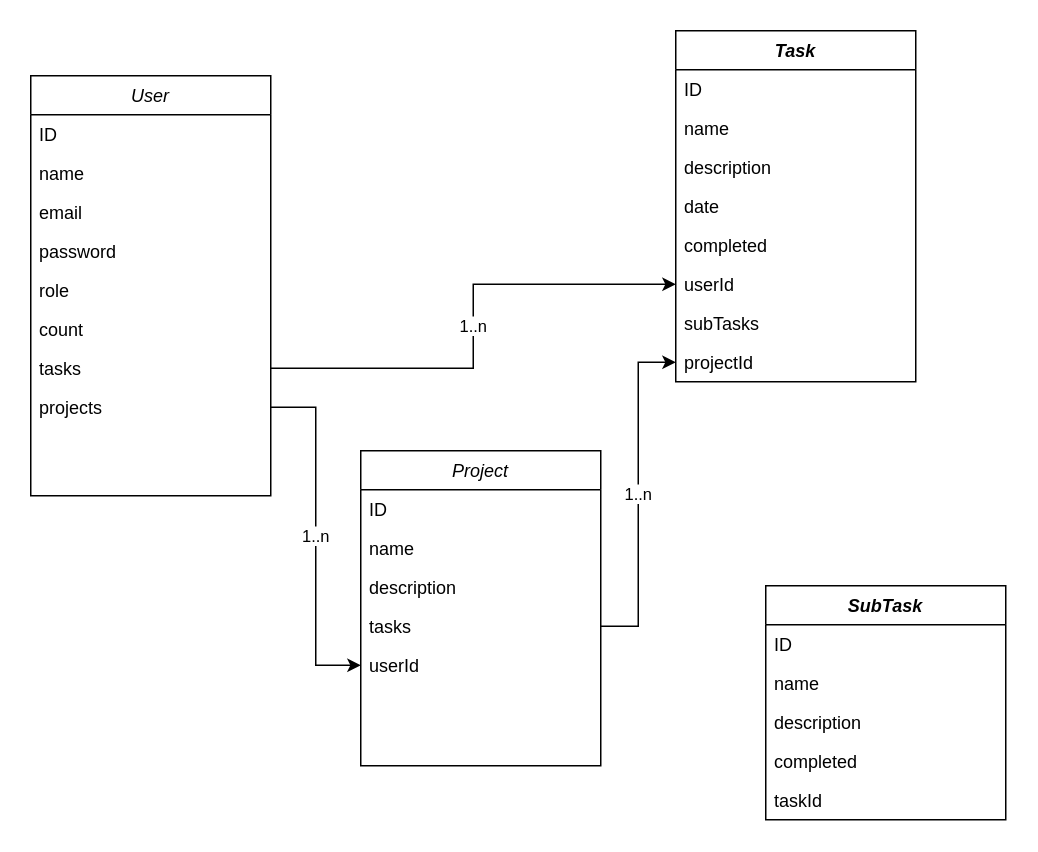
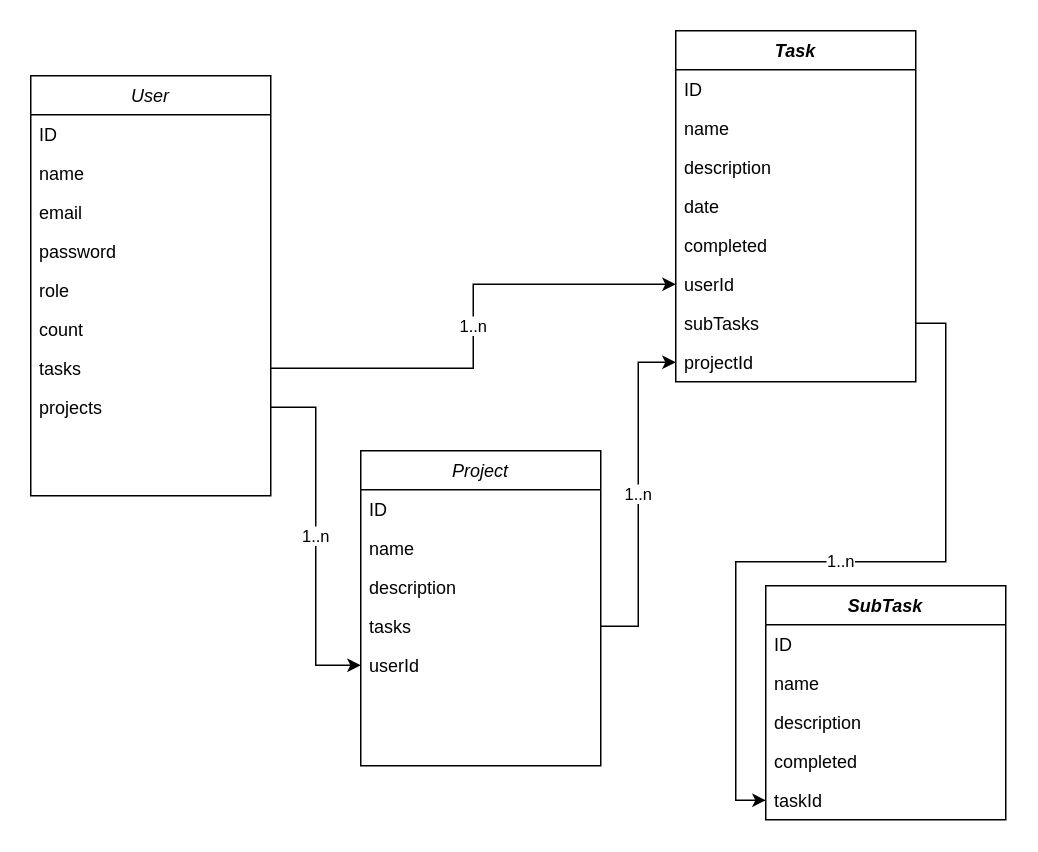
  <mxCell id="0" />
  <mxCell id="1" parent="0" />
  <mxCell id="2" value="User" style="swimlane;fontStyle=2;align=center;verticalAlign=top;childLayout=stackLayout;horizontal=1;startSize=26;horizontalStack=0;resizeParent=1;resizeLast=0;collapsible=1;marginBottom=0;rounded=0;shadow=0;strokeWidth=1;swimlaneLine=1;" parent="1" vertex="1"><mxGeometry x="20" y="50" width="160" height="280" as="geometry"><mxRectangle x="120" y="110" width="160" height="26" as="alternateBounds" /></mxGeometry></mxCell>
  <mxCell id="3" value="ID &#10;   &#10;" style="text;align=left;verticalAlign=top;spacingLeft=4;spacingRight=4;overflow=hidden;rotatable=0;points=[[0,0.5],[1,0.5]];portConstraint=eastwest;" parent="2" vertex="1"><mxGeometry y="26" width="160" height="26" as="geometry" /></mxCell>
  <mxCell id="4" value="name" style="text;align=left;verticalAlign=top;spacingLeft=4;spacingRight=4;overflow=hidden;rotatable=0;points=[[0,0.5],[1,0.5]];portConstraint=eastwest;rounded=0;shadow=0;html=0;" parent="2" vertex="1"><mxGeometry y="52" width="160" height="26" as="geometry" /></mxCell>
  <mxCell id="5" value="email" style="text;align=left;verticalAlign=top;spacingLeft=4;spacingRight=4;overflow=hidden;rotatable=0;points=[[0,0.5],[1,0.5]];portConstraint=eastwest;rounded=0;shadow=0;html=0;" parent="2" vertex="1"><mxGeometry y="78" width="160" height="26" as="geometry" /></mxCell>
  <mxCell id="6" value="password " style="text;align=left;verticalAlign=top;spacingLeft=4;spacingRight=4;overflow=hidden;rotatable=0;points=[[0,0.5],[1,0.5]];portConstraint=eastwest;rounded=0;shadow=0;html=0;" parent="2" vertex="1"><mxGeometry y="104" width="160" height="26" as="geometry" /></mxCell>
  <mxCell id="7" value="role" style="text;align=left;verticalAlign=top;spacingLeft=4;spacingRight=4;overflow=hidden;rotatable=0;points=[[0,0.5],[1,0.5]];portConstraint=eastwest;rounded=0;shadow=0;html=0;" parent="2" vertex="1"><mxGeometry y="130" width="160" height="26" as="geometry" /></mxCell>
  <mxCell id="8" value="count" style="text;align=left;verticalAlign=top;spacingLeft=4;spacingRight=4;overflow=hidden;rotatable=0;points=[[0,0.5],[1,0.5]];portConstraint=eastwest;rounded=0;shadow=0;html=0;" parent="2" vertex="1"><mxGeometry y="156" width="160" height="26" as="geometry" /></mxCell>
  <mxCell id="9" value="tasks" style="text;align=left;verticalAlign=top;spacingLeft=4;spacingRight=4;overflow=hidden;rotatable=0;points=[[0,0.5],[1,0.5]];portConstraint=eastwest;rounded=0;shadow=0;html=0;" parent="2" vertex="1"><mxGeometry y="182" width="160" height="26" as="geometry" /></mxCell>
  <mxCell id="10" value="projects" style="text;align=left;verticalAlign=top;spacingLeft=4;spacingRight=4;overflow=hidden;rotatable=0;points=[[0,0.5],[1,0.5]];portConstraint=eastwest;rounded=0;shadow=0;html=0;" vertex="1" parent="2"><mxGeometry y="208" width="160" height="26" as="geometry" /></mxCell>
  <mxCell id="11" value="Task" style="swimlane;fontStyle=3;align=center;verticalAlign=top;childLayout=stackLayout;horizontal=1;startSize=26;horizontalStack=0;resizeParent=1;resizeLast=0;collapsible=1;marginBottom=0;rounded=0;shadow=0;strokeWidth=1;swimlaneLine=1;" parent="1" vertex="1"><mxGeometry x="450" y="20" width="160" height="234" as="geometry"><mxRectangle x="120" y="110" width="160" height="26" as="alternateBounds" /></mxGeometry></mxCell>
  <mxCell id="12" value="ID &#10;   &#10;" style="text;align=left;verticalAlign=top;spacingLeft=4;spacingRight=4;overflow=hidden;rotatable=0;points=[[0,0.5],[1,0.5]];portConstraint=eastwest;" parent="11" vertex="1"><mxGeometry y="26" width="160" height="26" as="geometry" /></mxCell>
  <mxCell id="13" value="name" style="text;align=left;verticalAlign=top;spacingLeft=4;spacingRight=4;overflow=hidden;rotatable=0;points=[[0,0.5],[1,0.5]];portConstraint=eastwest;rounded=0;shadow=0;html=0;" parent="11" vertex="1"><mxGeometry y="52" width="160" height="26" as="geometry" /></mxCell>
  <mxCell id="14" value="description" style="text;align=left;verticalAlign=top;spacingLeft=4;spacingRight=4;overflow=hidden;rotatable=0;points=[[0,0.5],[1,0.5]];portConstraint=eastwest;rounded=0;shadow=0;html=0;" vertex="1" parent="11"><mxGeometry y="78" width="160" height="26" as="geometry" /></mxCell>
  <mxCell id="15" value="date" style="text;align=left;verticalAlign=top;spacingLeft=4;spacingRight=4;overflow=hidden;rotatable=0;points=[[0,0.5],[1,0.5]];portConstraint=eastwest;rounded=0;shadow=0;html=0;" parent="11" vertex="1"><mxGeometry y="104" width="160" height="26" as="geometry" /></mxCell>
  <mxCell id="16" value="completed" style="text;align=left;verticalAlign=top;spacingLeft=4;spacingRight=4;overflow=hidden;rotatable=0;points=[[0,0.5],[1,0.5]];portConstraint=eastwest;rounded=0;shadow=0;html=0;" parent="11" vertex="1"><mxGeometry y="130" width="160" height="26" as="geometry" /></mxCell>
  <mxCell id="17" value="userId" style="text;align=left;verticalAlign=top;spacingLeft=4;spacingRight=4;overflow=hidden;rotatable=0;points=[[0,0.5],[1,0.5]];portConstraint=eastwest;rounded=0;shadow=0;html=0;" parent="11" vertex="1"><mxGeometry y="156" width="160" height="26" as="geometry" /></mxCell>
  <mxCell id="18" value="subTasks" style="text;align=left;verticalAlign=top;spacingLeft=4;spacingRight=4;overflow=hidden;rotatable=0;points=[[0,0.5],[1,0.5]];portConstraint=eastwest;rounded=0;shadow=0;html=0;" parent="11" vertex="1"><mxGeometry y="182" width="160" height="26" as="geometry" /></mxCell>
  <mxCell id="19" value="projectId" style="text;align=left;verticalAlign=top;spacingLeft=4;spacingRight=4;overflow=hidden;rotatable=0;points=[[0,0.5],[1,0.5]];portConstraint=eastwest;rounded=0;shadow=0;html=0;" vertex="1" parent="11"><mxGeometry y="208" width="160" height="26" as="geometry" /></mxCell>
  <mxCell id="20" value="1..n" style="edgeStyle=orthogonalEdgeStyle;rounded=0;orthogonalLoop=1;jettySize=auto;html=1;entryX=0;entryY=0.5;entryDx=0;entryDy=0;" parent="1" source="9" target="17" edge="1"><mxGeometry relative="1" as="geometry" /></mxCell>
  <mxCell id="21" value="SubTask" style="swimlane;fontStyle=3;align=center;verticalAlign=top;childLayout=stackLayout;horizontal=1;startSize=26;horizontalStack=0;resizeParent=1;resizeLast=0;collapsible=1;marginBottom=0;rounded=0;shadow=0;strokeWidth=1;swimlaneLine=1;" parent="1" vertex="1"><mxGeometry x="510" y="390" width="160" height="156" as="geometry"><mxRectangle x="120" y="110" width="160" height="26" as="alternateBounds" /></mxGeometry></mxCell>
  <mxCell id="22" value="ID &#10;   &#10;" style="text;align=left;verticalAlign=top;spacingLeft=4;spacingRight=4;overflow=hidden;rotatable=0;points=[[0,0.5],[1,0.5]];portConstraint=eastwest;" parent="21" vertex="1"><mxGeometry y="26" width="160" height="26" as="geometry" /></mxCell>
  <mxCell id="23" value="name" style="text;align=left;verticalAlign=top;spacingLeft=4;spacingRight=4;overflow=hidden;rotatable=0;points=[[0,0.5],[1,0.5]];portConstraint=eastwest;rounded=0;shadow=0;html=0;" parent="21" vertex="1"><mxGeometry y="52" width="160" height="26" as="geometry" /></mxCell>
  <mxCell id="24" value="description" style="text;align=left;verticalAlign=top;spacingLeft=4;spacingRight=4;overflow=hidden;rotatable=0;points=[[0,0.5],[1,0.5]];portConstraint=eastwest;rounded=0;shadow=0;html=0;" vertex="1" parent="21"><mxGeometry y="78" width="160" height="26" as="geometry" /></mxCell>
  <mxCell id="25" value="completed&#10;" style="text;align=left;verticalAlign=top;spacingLeft=4;spacingRight=4;overflow=hidden;rotatable=0;points=[[0,0.5],[1,0.5]];portConstraint=eastwest;rounded=0;shadow=0;html=0;" parent="21" vertex="1"><mxGeometry y="104" width="160" height="26" as="geometry" /></mxCell>
  <mxCell id="26" value="taskId" style="text;align=left;verticalAlign=top;spacingLeft=4;spacingRight=4;overflow=hidden;rotatable=0;points=[[0,0.5],[1,0.5]];portConstraint=eastwest;rounded=0;shadow=0;html=0;" parent="21" vertex="1"><mxGeometry y="130" width="160" height="26" as="geometry" /></mxCell>
+ <mxCell id="27" value="1..n" style="edgeStyle=orthogonalEdgeStyle;rounded=0;orthogonalLoop=1;jettySize=auto;html=1;entryX=0;entryY=0.5;entryDx=0;entryDy=0;" parent="1" source="18" target="26" edge="1"><mxGeometry relative="1" as="geometry" /></mxCell>
  <mxCell id="28" value="Project" style="swimlane;fontStyle=2;align=center;verticalAlign=top;childLayout=stackLayout;horizontal=1;startSize=26;horizontalStack=0;resizeParent=1;resizeLast=0;collapsible=1;marginBottom=0;rounded=0;shadow=0;strokeWidth=1;swimlaneLine=1;" vertex="1" parent="1"><mxGeometry x="240" y="300" width="160" height="210" as="geometry"><mxRectangle x="120" y="110" width="160" height="26" as="alternateBounds" /></mxGeometry></mxCell>
  <mxCell id="29" value="ID &#10;   &#10;" style="text;align=left;verticalAlign=top;spacingLeft=4;spacingRight=4;overflow=hidden;rotatable=0;points=[[0,0.5],[1,0.5]];portConstraint=eastwest;" vertex="1" parent="28"><mxGeometry y="26" width="160" height="26" as="geometry" /></mxCell>
  <mxCell id="30" value="name" style="text;align=left;verticalAlign=top;spacingLeft=4;spacingRight=4;overflow=hidden;rotatable=0;points=[[0,0.5],[1,0.5]];portConstraint=eastwest;rounded=0;shadow=0;html=0;" vertex="1" parent="28"><mxGeometry y="52" width="160" height="26" as="geometry" /></mxCell>
  <mxCell id="31" value="description" style="text;align=left;verticalAlign=top;spacingLeft=4;spacingRight=4;overflow=hidden;rotatable=0;points=[[0,0.5],[1,0.5]];portConstraint=eastwest;rounded=0;shadow=0;html=0;" vertex="1" parent="28"><mxGeometry y="78" width="160" height="26" as="geometry" /></mxCell>
  <mxCell id="32" value="tasks" style="text;align=left;verticalAlign=top;spacingLeft=4;spacingRight=4;overflow=hidden;rotatable=0;points=[[0,0.5],[1,0.5]];portConstraint=eastwest;rounded=0;shadow=0;html=0;" vertex="1" parent="28"><mxGeometry y="104" width="160" height="26" as="geometry" /></mxCell>
  <mxCell id="33" value="userId" style="text;align=left;verticalAlign=top;spacingLeft=4;spacingRight=4;overflow=hidden;rotatable=0;points=[[0,0.5],[1,0.5]];portConstraint=eastwest;rounded=0;shadow=0;html=0;" vertex="1" parent="28"><mxGeometry y="130" width="160" height="26" as="geometry" /></mxCell>
  <mxCell id="34" value="1..n" style="edgeStyle=orthogonalEdgeStyle;rounded=0;orthogonalLoop=1;jettySize=auto;html=1;" edge="1" parent="1" source="32" target="19"><mxGeometry relative="1" as="geometry" /></mxCell>
  <mxCell id="35" value="1..n" style="edgeStyle=orthogonalEdgeStyle;rounded=0;orthogonalLoop=1;jettySize=auto;html=1;entryX=0;entryY=0.5;entryDx=0;entryDy=0;" edge="1" parent="1" source="10" target="33"><mxGeometry relative="1" as="geometry" /></mxCell>
